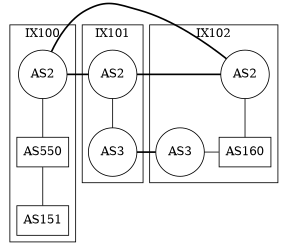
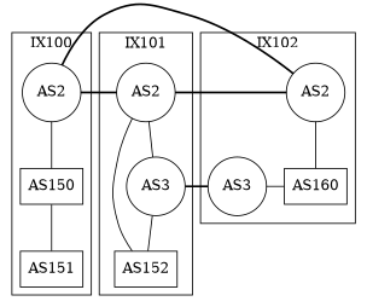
  graph {
    node [shape=circle]
    n1 [label=AS151 shape=rectangle]
-   n2 [label=AS550 shape=rectangle]
+   n2 [label=AS150 shape=rectangle]
    n3 [label=AS2]
+   n4 [label=AS152 shape=rectangle]
    n5 [label=AS2]
    n6 [label=AS3]
    n7 [label=AS160 shape=rectangle]
    n8 [label=AS3]
    n9 [label=AS2]
    subgraph cluster_1 {
      label=IX100
      n1
      n2
      n3
    }
    subgraph cluster_2 {
      label=IX101
+     n4
      n5
      n6
    }
    subgraph cluster_3 {
      label=IX102
      n9
      subgraph sub_4 {
        label=IX102
        rank=same
        n7
        n8
      }
    }
    n2 -- n1
    n3 -- n2
    n3 -- n5 [constraint=false penwidth=2.0]
    n3 -- n9 [constraint=false penwidth=2.0]
+   n5 -- n4
    n5 -- n6
    n5 -- n9 [constraint=false penwidth=2.0]
+   n6 -- n4
    n6 -- n8 [constraint=false penwidth=2.0]
    n8 -- n7
    n9 -- n7
  }
